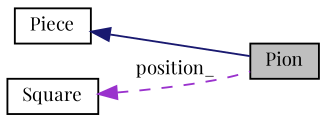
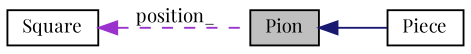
  digraph {
    fontname="Playfair Display"
    rankdir=LR
    node [color=black fillcolor=white fontname="Playfair Display" fontsize=10 shape=record style=filled]
    edge [dir=back fontname="Playfair Display" fontsize=10 labelfontname=Helvetica labelfontsize=10]
    n1 [fillcolor=grey75 fontcolor=black height=0.2 label=Pion width=0.4]
    n2 [height=0.2 label=Piece width=0.4]
    n3 [height=0.2 label=Square width=0.4]
-   n2 -> n1 [color=midnightblue style=solid]
+   n1 -> n2 [color=midnightblue style=solid]
    n3 -> n1 [color=darkorchid3 label=" position_" style=dashed]
  }
